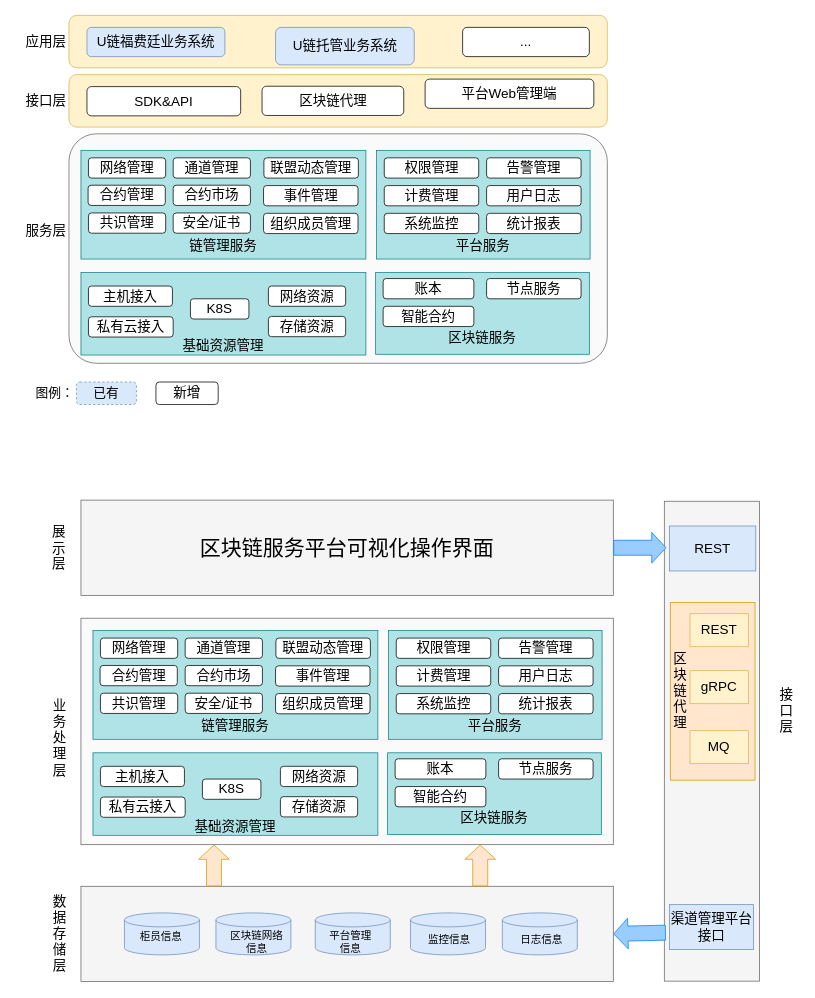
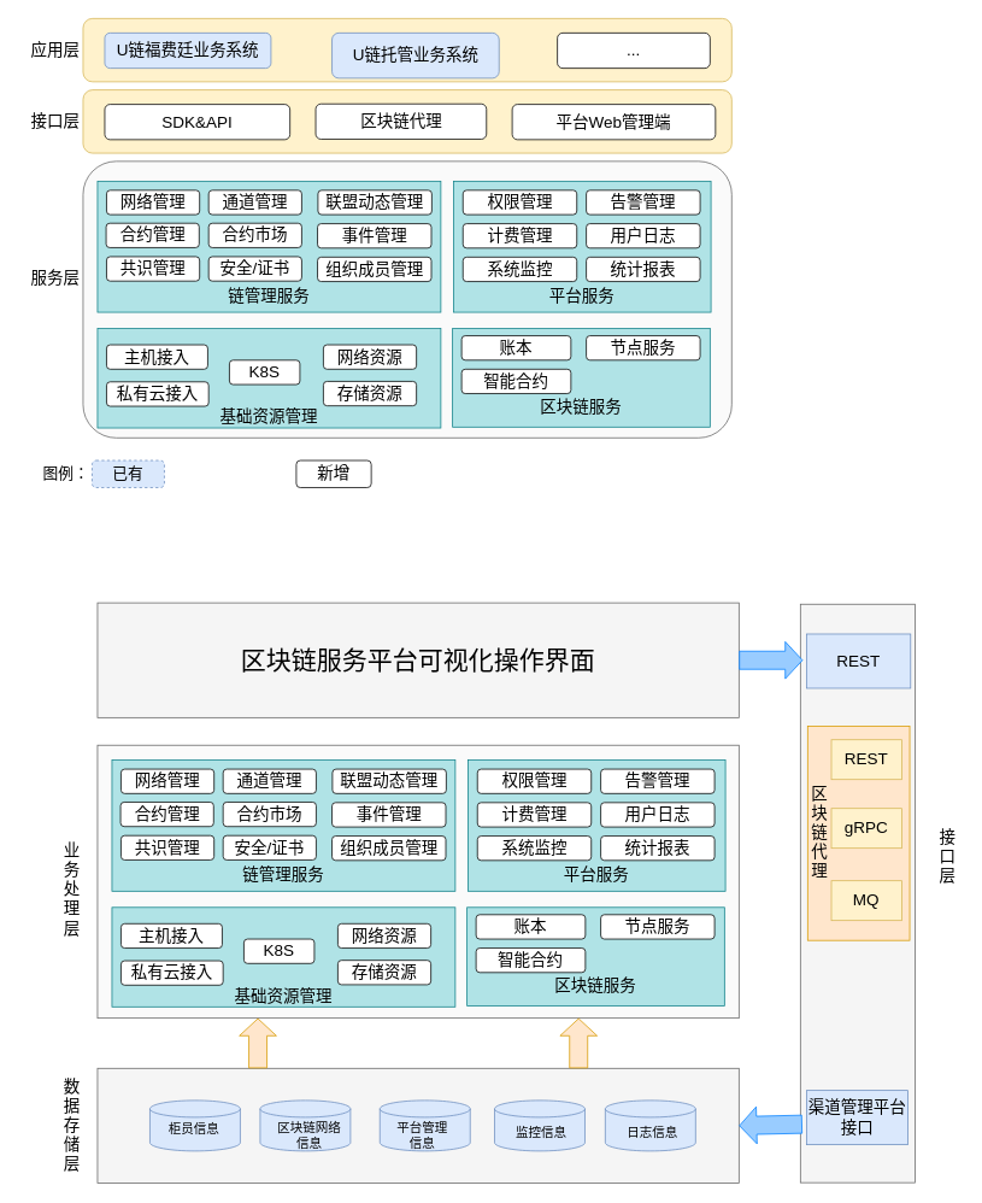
  <mxCell id="0" />
  <mxCell id="1" parent="0" />
  <mxCell id="2" value="" style="rounded=1;whiteSpace=wrap;html=1;fillColor=#fff2cc;strokeColor=#d6b656;" parent="1" vertex="1"><mxGeometry x="91" y="20" width="718" height="70" as="geometry" /></mxCell>
  <mxCell id="3" value="应用层" style="text;html=1;strokeColor=none;fillColor=none;align=center;verticalAlign=middle;whiteSpace=wrap;rounded=0;fontSize=18;" parent="1" vertex="1"><mxGeometry x="20" y="45" width="81" height="20" as="geometry" /></mxCell>
  <mxCell id="4" value="接口层" style="text;html=1;strokeColor=none;fillColor=none;align=center;verticalAlign=middle;whiteSpace=wrap;rounded=0;fontSize=18;" parent="1" vertex="1"><mxGeometry x="20" y="124" width="81" height="20" as="geometry" /></mxCell>
  <mxCell id="5" value="" style="rounded=1;whiteSpace=wrap;html=1;fillColor=#fff2cc;strokeColor=#d6b656;" parent="1" vertex="1"><mxGeometry x="91" y="99" width="718" height="70" as="geometry" /></mxCell>
  <mxCell id="6" value="SDK&amp;amp;API" style="rounded=1;whiteSpace=wrap;html=1;fontSize=18;" parent="1" vertex="1"><mxGeometry x="115" y="115" width="205" height="39" as="geometry" /></mxCell>
  <mxCell id="7" value="区块链代理" style="rounded=1;whiteSpace=wrap;html=1;fontSize=18;" parent="1" vertex="1"><mxGeometry x="348.5" y="114.5" width="189" height="39" as="geometry" /></mxCell>
- <mxCell id="8" value="平台Web管理端" style="rounded=1;whiteSpace=wrap;html=1;fontSize=18;" parent="1" vertex="1"><mxGeometry x="566" y="105" width="225" height="39" as="geometry" /></mxCell>
+ <mxCell id="8" value="平台Web管理端" style="rounded=1;whiteSpace=wrap;html=1;fontSize=18;" parent="1" vertex="1"><mxGeometry x="566" y="115" width="225" height="39" as="geometry" /></mxCell>
  <mxCell id="9" value="U链福费廷业务系统" style="rounded=1;whiteSpace=wrap;html=1;fontSize=18;fillColor=#dae8fc;strokeColor=#6c8ebf;" parent="1" vertex="1"><mxGeometry x="115" y="36" width="184" height="39" as="geometry" /></mxCell>
  <mxCell id="10" value="U链托管业务系统" style="rounded=1;whiteSpace=wrap;html=1;fontSize=18;fillColor=#dae8fc;strokeColor=#6c8ebf;" parent="1" vertex="1"><mxGeometry x="366.5" y="36" width="185" height="50" as="geometry" /></mxCell>
  <mxCell id="11" value="..." style="rounded=1;whiteSpace=wrap;html=1;fontSize=18;" parent="1" vertex="1"><mxGeometry x="616" y="36" width="169" height="39" as="geometry" /></mxCell>
  <mxCell id="12" value="" style="rounded=1;whiteSpace=wrap;html=1;fontSize=18;fillColor=#f5f5f5;strokeColor=#666666;glass=0;shadow=0;comic=0;arcSize=12;fillOpacity=50;fontColor=#333333;" parent="1" vertex="1"><mxGeometry x="91" y="178" width="718" height="306" as="geometry" /></mxCell>
  <mxCell id="13" value="服务层" style="text;html=1;strokeColor=none;fillColor=none;align=center;verticalAlign=middle;whiteSpace=wrap;rounded=0;fontSize=18;" parent="1" vertex="1"><mxGeometry x="20" y="297" width="81" height="20" as="geometry" /></mxCell>
  <mxCell id="14" value="&lt;br&gt;&lt;br&gt;&lt;br&gt;&lt;br&gt;&lt;br&gt;链管理服务&lt;br&gt;" style="rounded=0;whiteSpace=wrap;html=1;shadow=0;glass=0;comic=0;fontSize=18;fillColor=#b0e3e6;strokeColor=#0e8088;" parent="1" vertex="1"><mxGeometry x="107" y="200" width="380" height="145" as="geometry" /></mxCell>
  <mxCell id="15" value="网络管理" style="rounded=1;whiteSpace=wrap;html=1;shadow=0;glass=0;comic=0;fontSize=18;" parent="1" vertex="1"><mxGeometry x="117" y="210" width="103" height="27" as="geometry" /></mxCell>
  <mxCell id="16" value="通道管理" style="rounded=1;whiteSpace=wrap;html=1;shadow=0;glass=0;comic=0;fontSize=18;" parent="1" vertex="1"><mxGeometry x="230" y="210" width="103" height="27" as="geometry" /></mxCell>
  <mxCell id="17" value="合约管理" style="rounded=1;whiteSpace=wrap;html=1;shadow=0;glass=0;comic=0;fontSize=18;" parent="1" vertex="1"><mxGeometry x="116.5" y="246.5" width="103" height="27" as="geometry" /></mxCell>
  <mxCell id="18" value="合约市场" style="rounded=1;whiteSpace=wrap;html=1;shadow=0;glass=0;comic=0;fontSize=18;" parent="1" vertex="1"><mxGeometry x="230" y="246.5" width="103" height="27" as="geometry" /></mxCell>
  <mxCell id="19" value="联盟动态管理" style="rounded=1;whiteSpace=wrap;html=1;shadow=0;glass=0;comic=0;fontSize=18;" parent="1" vertex="1"><mxGeometry x="351" y="210" width="126" height="27" as="geometry" /></mxCell>
  <mxCell id="20" value="事件管理" style="rounded=1;whiteSpace=wrap;html=1;shadow=0;glass=0;comic=0;fontSize=18;" parent="1" vertex="1"><mxGeometry x="350.5" y="247" width="126" height="27" as="geometry" /></mxCell>
  <mxCell id="21" value="&lt;br&gt;&lt;br&gt;&lt;br&gt;&lt;br&gt;&lt;br&gt;平台服务&lt;br&gt;" style="rounded=0;whiteSpace=wrap;html=1;shadow=0;glass=0;comic=0;fontSize=18;fillColor=#b0e3e6;strokeColor=#0e8088;" parent="1" vertex="1"><mxGeometry x="501" y="200" width="285" height="145" as="geometry" /></mxCell>
  <mxCell id="22" value="组织成员管理" style="rounded=1;whiteSpace=wrap;html=1;shadow=0;glass=0;comic=0;fontSize=18;" parent="1" vertex="1"><mxGeometry x="350.5" y="284" width="126" height="27" as="geometry" /></mxCell>
  <mxCell id="23" value="计费管理" style="rounded=1;whiteSpace=wrap;html=1;shadow=0;glass=0;comic=0;fontSize=18;" parent="1" vertex="1"><mxGeometry x="511.5" y="247" width="126" height="27" as="geometry" /></mxCell>
  <mxCell id="24" value="告警管理" style="rounded=1;whiteSpace=wrap;html=1;shadow=0;glass=0;comic=0;fontSize=18;" parent="1" vertex="1"><mxGeometry x="648" y="210" width="126" height="27" as="geometry" /></mxCell>
  <mxCell id="25" value="用户日志" style="rounded=1;whiteSpace=wrap;html=1;shadow=0;glass=0;comic=0;fontSize=18;" parent="1" vertex="1"><mxGeometry x="648" y="247" width="126" height="27" as="geometry" /></mxCell>
  <mxCell id="26" value="系统监控" style="rounded=1;whiteSpace=wrap;html=1;shadow=0;glass=0;comic=0;fontSize=18;" parent="1" vertex="1"><mxGeometry x="511.5" y="284" width="126" height="27" as="geometry" /></mxCell>
  <mxCell id="27" value="统计报表" style="rounded=1;whiteSpace=wrap;html=1;shadow=0;glass=0;comic=0;fontSize=18;" parent="1" vertex="1"><mxGeometry x="648" y="284" width="126" height="27" as="geometry" /></mxCell>
  <mxCell id="28" value="&lt;br&gt;&lt;br&gt;&lt;br&gt;区块链服务&lt;br&gt;" style="rounded=0;whiteSpace=wrap;html=1;shadow=0;glass=0;comic=0;fontSize=18;fillColor=#b0e3e6;strokeColor=#0e8088;" parent="1" vertex="1"><mxGeometry x="500" y="363" width="285" height="109" as="geometry" /></mxCell>
  <mxCell id="29" value="账本" style="rounded=1;whiteSpace=wrap;html=1;shadow=0;glass=0;comic=0;fontSize=18;fillColor=#FFFFFF;strokeColor=#000000;" parent="1" vertex="1"><mxGeometry x="510" y="371" width="121" height="27" as="geometry" /></mxCell>
  <mxCell id="30" value="节点服务" style="rounded=1;whiteSpace=wrap;html=1;shadow=0;glass=0;comic=0;fontSize=18;fillColor=#FFFFFF;strokeColor=#000000;" parent="1" vertex="1"><mxGeometry x="648" y="371" width="126" height="27" as="geometry" /></mxCell>
  <mxCell id="31" value="智能合约" style="rounded=1;whiteSpace=wrap;html=1;shadow=0;glass=0;comic=0;fontSize=18;fillColor=#FFFFFF;strokeColor=#000000;" parent="1" vertex="1"><mxGeometry x="510" y="408" width="121" height="27" as="geometry" /></mxCell>
  <mxCell id="32" value="&lt;br&gt;&lt;br&gt;&lt;br&gt;&lt;br&gt;基础资源管理&lt;br&gt;" style="rounded=0;whiteSpace=wrap;html=1;shadow=0;glass=0;comic=0;fontSize=18;fillColor=#b0e3e6;strokeColor=#0e8088;" parent="1" vertex="1"><mxGeometry x="107" y="363" width="380" height="110" as="geometry" /></mxCell>
  <mxCell id="33" value="共识管理" style="rounded=1;whiteSpace=wrap;html=1;shadow=0;glass=0;comic=0;fontSize=18;" parent="1" vertex="1"><mxGeometry x="117" y="283.5" width="103" height="27" as="geometry" /></mxCell>
  <mxCell id="34" value="安全/证书" style="rounded=1;whiteSpace=wrap;html=1;shadow=0;glass=0;comic=0;fontSize=18;" parent="1" vertex="1"><mxGeometry x="230" y="283.5" width="103" height="27" as="geometry" /></mxCell>
  <mxCell id="35" value="权限管理" style="rounded=1;whiteSpace=wrap;html=1;shadow=0;glass=0;comic=0;fontSize=18;" parent="1" vertex="1"><mxGeometry x="511.5" y="210" width="126" height="27" as="geometry" /></mxCell>
  <mxCell id="36" value="主机接入" style="rounded=1;whiteSpace=wrap;html=1;shadow=0;glass=0;comic=0;fontSize=18;" parent="1" vertex="1"><mxGeometry x="117" y="381" width="112" height="27" as="geometry" /></mxCell>
  <mxCell id="37" value="私有云接入" style="rounded=1;whiteSpace=wrap;html=1;shadow=0;glass=0;comic=0;fontSize=18;" parent="1" vertex="1"><mxGeometry x="117" y="422" width="113" height="27" as="geometry" /></mxCell>
  <mxCell id="38" value="K8S" style="rounded=1;whiteSpace=wrap;html=1;shadow=0;glass=0;comic=0;fontSize=18;" parent="1" vertex="1"><mxGeometry x="253" y="398" width="78" height="27" as="geometry" /></mxCell>
  <mxCell id="39" value="存储资源" style="rounded=1;whiteSpace=wrap;html=1;shadow=0;glass=0;comic=0;fontSize=18;" parent="1" vertex="1"><mxGeometry x="357" y="421.5" width="103" height="27" as="geometry" /></mxCell>
  <mxCell id="40" value="网络资源" style="rounded=1;whiteSpace=wrap;html=1;shadow=0;glass=0;comic=0;fontSize=18;" parent="1" vertex="1"><mxGeometry x="357" y="381" width="103" height="27" as="geometry" /></mxCell>
  <mxCell id="41" value="已有" style="rounded=1;whiteSpace=wrap;html=1;fillColor=#dae8fc;fontSize=17;strokeColor=#6c8ebf;dashed=1;" parent="1" vertex="1"><mxGeometry x="101" y="509" width="80" height="30" as="geometry" /></mxCell>
- <mxCell id="42" value="新增" style="rounded=1;whiteSpace=wrap;html=1;fontSize=18;fillColor=#FFFFFF;" parent="1" vertex="1"><mxGeometry x="207" y="509" width="83" height="30" as="geometry" /></mxCell>
+ <mxCell id="42" value="新增" style="rounded=1;whiteSpace=wrap;html=1;fontSize=18;fillColor=#FFFFFF;" parent="1" vertex="1"><mxGeometry x="327" y="509" width="83" height="30" as="geometry" /></mxCell>
  <mxCell id="43" value="图例：" style="text;html=1;strokeColor=none;fillColor=none;align=center;verticalAlign=middle;whiteSpace=wrap;rounded=0;fontSize=17;" parent="1" vertex="1"><mxGeometry x="44" y="515" width="57" height="20" as="geometry" /></mxCell>
  <mxCell id="44" value="" style="rounded=0;whiteSpace=wrap;html=1;fontSize=18;fillColor=#f5f5f5;strokeColor=#666666;glass=0;shadow=0;comic=0;arcSize=12;fillOpacity=50;fontColor=#333333;" parent="1" vertex="1"><mxGeometry x="107" y="824" width="710" height="302" as="geometry" /></mxCell>
  <mxCell id="45" value="&lt;br&gt;&lt;br&gt;&lt;br&gt;&lt;br&gt;&lt;br&gt;链管理服务&lt;br&gt;" style="rounded=0;whiteSpace=wrap;html=1;shadow=0;glass=0;comic=0;fontSize=18;fillColor=#b0e3e6;strokeColor=#0e8088;" parent="1" vertex="1"><mxGeometry x="123" y="840.5" width="380" height="145" as="geometry" /></mxCell>
  <mxCell id="46" value="网络管理" style="rounded=1;whiteSpace=wrap;html=1;shadow=0;glass=0;comic=0;fontSize=18;" parent="1" vertex="1"><mxGeometry x="133" y="850.5" width="103" height="27" as="geometry" /></mxCell>
  <mxCell id="47" value="通道管理" style="rounded=1;whiteSpace=wrap;html=1;shadow=0;glass=0;comic=0;fontSize=18;" parent="1" vertex="1"><mxGeometry x="246" y="850.5" width="103" height="27" as="geometry" /></mxCell>
  <mxCell id="48" value="合约管理" style="rounded=1;whiteSpace=wrap;html=1;shadow=0;glass=0;comic=0;fontSize=18;" parent="1" vertex="1"><mxGeometry x="132.5" y="887" width="103" height="27" as="geometry" /></mxCell>
  <mxCell id="49" value="合约市场" style="rounded=1;whiteSpace=wrap;html=1;shadow=0;glass=0;comic=0;fontSize=18;" parent="1" vertex="1"><mxGeometry x="246" y="887" width="103" height="27" as="geometry" /></mxCell>
  <mxCell id="50" value="联盟动态管理" style="rounded=1;whiteSpace=wrap;html=1;shadow=0;glass=0;comic=0;fontSize=18;" parent="1" vertex="1"><mxGeometry x="367" y="850.5" width="126" height="27" as="geometry" /></mxCell>
  <mxCell id="51" value="事件管理" style="rounded=1;whiteSpace=wrap;html=1;shadow=0;glass=0;comic=0;fontSize=18;" parent="1" vertex="1"><mxGeometry x="366.5" y="887.5" width="126" height="27" as="geometry" /></mxCell>
  <mxCell id="52" value="&lt;br&gt;&lt;br&gt;&lt;br&gt;&lt;br&gt;&lt;br&gt;平台服务&lt;br&gt;" style="rounded=0;whiteSpace=wrap;html=1;shadow=0;glass=0;comic=0;fontSize=18;fillColor=#b0e3e6;strokeColor=#0e8088;" parent="1" vertex="1"><mxGeometry x="517" y="840.5" width="285" height="145" as="geometry" /></mxCell>
  <mxCell id="53" value="组织成员管理" style="rounded=1;whiteSpace=wrap;html=1;shadow=0;glass=0;comic=0;fontSize=18;" parent="1" vertex="1"><mxGeometry x="366.5" y="924.5" width="126" height="27" as="geometry" /></mxCell>
  <mxCell id="54" value="计费管理" style="rounded=1;whiteSpace=wrap;html=1;shadow=0;glass=0;comic=0;fontSize=18;" parent="1" vertex="1"><mxGeometry x="527.5" y="887.5" width="126" height="27" as="geometry" /></mxCell>
  <mxCell id="55" value="告警管理" style="rounded=1;whiteSpace=wrap;html=1;shadow=0;glass=0;comic=0;fontSize=18;" parent="1" vertex="1"><mxGeometry x="664" y="850.5" width="126" height="27" as="geometry" /></mxCell>
  <mxCell id="56" value="用户日志" style="rounded=1;whiteSpace=wrap;html=1;shadow=0;glass=0;comic=0;fontSize=18;" parent="1" vertex="1"><mxGeometry x="664" y="887.5" width="126" height="27" as="geometry" /></mxCell>
  <mxCell id="57" value="系统监控" style="rounded=1;whiteSpace=wrap;html=1;shadow=0;glass=0;comic=0;fontSize=18;" parent="1" vertex="1"><mxGeometry x="527.5" y="924.5" width="126" height="27" as="geometry" /></mxCell>
  <mxCell id="58" value="统计报表" style="rounded=1;whiteSpace=wrap;html=1;shadow=0;glass=0;comic=0;fontSize=18;" parent="1" vertex="1"><mxGeometry x="664" y="924.5" width="126" height="27" as="geometry" /></mxCell>
  <mxCell id="59" value="&lt;br&gt;&lt;br&gt;&lt;br&gt;区块链服务&lt;br&gt;" style="rounded=0;whiteSpace=wrap;html=1;shadow=0;glass=0;comic=0;fontSize=18;fillColor=#b0e3e6;strokeColor=#0e8088;" parent="1" vertex="1"><mxGeometry x="516" y="1003.5" width="285" height="109" as="geometry" /></mxCell>
  <mxCell id="60" value="账本" style="rounded=1;whiteSpace=wrap;html=1;shadow=0;glass=0;comic=0;fontSize=18;fillColor=#FFFFFF;strokeColor=#000000;" parent="1" vertex="1"><mxGeometry x="526" y="1011.5" width="121" height="27" as="geometry" /></mxCell>
  <mxCell id="61" value="节点服务" style="rounded=1;whiteSpace=wrap;html=1;shadow=0;glass=0;comic=0;fontSize=18;fillColor=#FFFFFF;strokeColor=#000000;" parent="1" vertex="1"><mxGeometry x="664" y="1011.5" width="126" height="27" as="geometry" /></mxCell>
  <mxCell id="62" value="智能合约" style="rounded=1;whiteSpace=wrap;html=1;shadow=0;glass=0;comic=0;fontSize=18;fillColor=#FFFFFF;strokeColor=#000000;" parent="1" vertex="1"><mxGeometry x="526" y="1048.5" width="121" height="27" as="geometry" /></mxCell>
  <mxCell id="63" value="&lt;br&gt;&lt;br&gt;&lt;br&gt;&lt;br&gt;基础资源管理&lt;br&gt;" style="rounded=0;whiteSpace=wrap;html=1;shadow=0;glass=0;comic=0;fontSize=18;fillColor=#b0e3e6;strokeColor=#0e8088;" parent="1" vertex="1"><mxGeometry x="123" y="1003.5" width="380" height="110" as="geometry" /></mxCell>
  <mxCell id="64" value="共识管理" style="rounded=1;whiteSpace=wrap;html=1;shadow=0;glass=0;comic=0;fontSize=18;" parent="1" vertex="1"><mxGeometry x="133" y="924" width="103" height="27" as="geometry" /></mxCell>
  <mxCell id="65" value="安全/证书" style="rounded=1;whiteSpace=wrap;html=1;shadow=0;glass=0;comic=0;fontSize=18;" parent="1" vertex="1"><mxGeometry x="246" y="924" width="103" height="27" as="geometry" /></mxCell>
  <mxCell id="66" value="权限管理" style="rounded=1;whiteSpace=wrap;html=1;shadow=0;glass=0;comic=0;fontSize=18;" parent="1" vertex="1"><mxGeometry x="527.5" y="850.5" width="126" height="27" as="geometry" /></mxCell>
  <mxCell id="67" value="主机接入" style="rounded=1;whiteSpace=wrap;html=1;shadow=0;glass=0;comic=0;fontSize=18;" parent="1" vertex="1"><mxGeometry x="133" y="1021.5" width="112" height="27" as="geometry" /></mxCell>
  <mxCell id="68" value="私有云接入" style="rounded=1;whiteSpace=wrap;html=1;shadow=0;glass=0;comic=0;fontSize=18;" parent="1" vertex="1"><mxGeometry x="133" y="1062.5" width="113" height="27" as="geometry" /></mxCell>
  <mxCell id="69" value="K8S" style="rounded=1;whiteSpace=wrap;html=1;shadow=0;glass=0;comic=0;fontSize=18;" parent="1" vertex="1"><mxGeometry x="269" y="1038.5" width="78" height="27" as="geometry" /></mxCell>
  <mxCell id="70" value="存储资源" style="rounded=1;whiteSpace=wrap;html=1;shadow=0;glass=0;comic=0;fontSize=18;" parent="1" vertex="1"><mxGeometry x="373" y="1062" width="103" height="27" as="geometry" /></mxCell>
  <mxCell id="71" value="网络资源" style="rounded=1;whiteSpace=wrap;html=1;shadow=0;glass=0;comic=0;fontSize=18;" parent="1" vertex="1"><mxGeometry x="373" y="1021.5" width="103" height="27" as="geometry" /></mxCell>
  <mxCell id="72" value="" style="rounded=0;whiteSpace=wrap;html=1;strokeColor=#666666;fillColor=#F5F5F5;" parent="1" vertex="1"><mxGeometry x="107" y="1181.5" width="710" height="127" as="geometry" /></mxCell>
  <mxCell id="73" value="" style="rounded=0;whiteSpace=wrap;html=1;strokeColor=#666666;fillColor=#F5F5F5;direction=south;" parent="1" vertex="1"><mxGeometry x="885" y="668" width="127" height="640" as="geometry" /></mxCell>
  <mxCell id="74" value="" style="shape=flexArrow;endArrow=classic;html=1;entryX=0.25;entryY=1;entryDx=0;entryDy=0;exitX=0.25;exitY=0;exitDx=0;exitDy=0;width=20;fillColor=#ffe6cc;strokeColor=#d79b00;" parent="1" source="72" target="44" edge="1"><mxGeometry width="50" height="50" relative="1" as="geometry"><mxPoint x="246" y="1199" as="sourcePoint" /><mxPoint x="296" y="1149" as="targetPoint" /></mxGeometry></mxCell>
  <mxCell id="75" value="" style="shape=flexArrow;endArrow=classic;html=1;entryX=0.75;entryY=1;entryDx=0;entryDy=0;exitX=0.75;exitY=0;exitDx=0;exitDy=0;width=20;fillColor=#ffe6cc;strokeColor=#d79b00;" parent="1" source="72" target="44" edge="1"><mxGeometry width="50" height="50" relative="1" as="geometry"><mxPoint x="516" y="1206" as="sourcePoint" /><mxPoint x="566" y="1156" as="targetPoint" /></mxGeometry></mxCell>
  <mxCell id="76" value="&lt;font style=&quot;font-size: 28px&quot;&gt;区块链服务平台可视化操作界面&lt;/font&gt;" style="rounded=0;whiteSpace=wrap;html=1;strokeColor=#666666;fillColor=#F5F5F5;" parent="1" vertex="1"><mxGeometry x="107" y="666.5" width="710" height="127" as="geometry" /></mxCell>
  <mxCell id="77" value="" style="strokeWidth=1;html=1;shape=mxgraph.flowchart.database;whiteSpace=wrap;rounded=0;fillColor=#dae8fc;fontSize=20;strokeColor=#6c8ebf;" parent="1" vertex="1"><mxGeometry x="287" y="1217" width="100" height="56" as="geometry" /></mxCell>
  <mxCell id="78" value="区块链网络&lt;br&gt;信息" style="text;html=1;resizable=0;points=[];autosize=1;align=center;verticalAlign=top;spacingTop=-4;fontSize=14;" parent="1" vertex="1"><mxGeometry x="300.5" y="1236" width="80" height="34" as="geometry" /></mxCell>
  <mxCell id="79" value="" style="strokeWidth=1;html=1;shape=mxgraph.flowchart.database;whiteSpace=wrap;rounded=0;fillColor=#dae8fc;fontSize=20;strokeColor=#6c8ebf;" parent="1" vertex="1"><mxGeometry x="165" y="1217" width="100" height="56" as="geometry" /></mxCell>
  <mxCell id="80" value="柜员信息" style="text;html=1;resizable=0;points=[];autosize=1;align=left;verticalAlign=top;spacingTop=-4;fontSize=14;" parent="1" vertex="1"><mxGeometry x="184" y="1238" width="90" height="24" as="geometry" /></mxCell>
  <mxCell id="81" value="" style="strokeWidth=1;html=1;shape=mxgraph.flowchart.database;whiteSpace=wrap;rounded=0;fillColor=#dae8fc;fontSize=20;strokeColor=#6c8ebf;" parent="1" vertex="1"><mxGeometry x="419.5" y="1217" width="100" height="56" as="geometry" /></mxCell>
  <mxCell id="82" value="平台管理&lt;br&gt;信息" style="text;html=1;resizable=0;points=[];autosize=1;align=center;verticalAlign=top;spacingTop=-4;fontSize=14;" parent="1" vertex="1"><mxGeometry x="433" y="1236" width="66" height="34" as="geometry" /></mxCell>
  <mxCell id="83" value="" style="strokeWidth=1;html=1;shape=mxgraph.flowchart.database;whiteSpace=wrap;rounded=0;fillColor=#dae8fc;fontSize=20;strokeColor=#6c8ebf;" parent="1" vertex="1"><mxGeometry x="546.5" y="1217" width="100" height="56" as="geometry" /></mxCell>
  <mxCell id="84" value="监控信息" style="text;html=1;resizable=0;points=[];autosize=1;align=center;verticalAlign=top;spacingTop=-4;fontSize=14;" parent="1" vertex="1"><mxGeometry x="565" y="1241" width="66" height="17" as="geometry" /></mxCell>
  <mxCell id="85" value="" style="strokeWidth=1;html=1;shape=mxgraph.flowchart.database;whiteSpace=wrap;rounded=0;fillColor=#dae8fc;fontSize=20;strokeColor=#6c8ebf;" parent="1" vertex="1"><mxGeometry x="669" y="1217" width="100" height="56" as="geometry" /></mxCell>
  <mxCell id="86" value="日志信息" style="text;html=1;resizable=0;points=[];autosize=1;align=center;verticalAlign=top;spacingTop=-4;fontSize=14;" parent="1" vertex="1"><mxGeometry x="687.5" y="1242" width="66" height="17" as="geometry" /></mxCell>
- <mxCell id="87" value="展示层" style="rounded=0;whiteSpace=wrap;html=1;strokeWidth=1;fontSize=18;align=center;strokeColor=none;" parent="1" vertex="1"><mxGeometry x="62" y="667.5" width="32" height="127" as="geometry" /></mxCell>
  <mxCell id="88" value="业务处理层" style="rounded=0;whiteSpace=wrap;html=1;strokeWidth=1;fontSize=18;align=center;strokeColor=none;" parent="1" vertex="1"><mxGeometry x="62.5" y="824" width="32" height="320" as="geometry" /></mxCell>
  <mxCell id="89" value="数据存储层" style="rounded=0;whiteSpace=wrap;html=1;strokeWidth=1;fontSize=18;align=center;strokeColor=none;" parent="1" vertex="1"><mxGeometry x="62.5" y="1181.5" width="32" height="127" as="geometry" /></mxCell>
  <mxCell id="90" value="接口层" style="rounded=0;whiteSpace=wrap;html=1;strokeWidth=1;fontSize=18;align=center;strokeColor=none;" parent="1" vertex="1"><mxGeometry x="1032" y="884.5" width="32" height="127" as="geometry" /></mxCell>
  <mxCell id="91" value="渠道管理平台接口" style="rounded=0;whiteSpace=wrap;html=1;strokeColor=#6c8ebf;strokeWidth=1;fillColor=#dae8fc;fontSize=18;align=center;" parent="1" vertex="1"><mxGeometry x="892" y="1206" width="112" height="60" as="geometry" /></mxCell>
  <mxCell id="92" value="" style="shape=flexArrow;endArrow=classic;html=1;strokeColor=#007FFF;fillColor=#99CCFF;fontSize=18;entryX=1;entryY=0.5;entryDx=0;entryDy=0;exitX=0.899;exitY=0.984;exitDx=0;exitDy=0;exitPerimeter=0;width=20;" parent="1" source="73" target="72" edge="1"><mxGeometry width="50" height="50" relative="1" as="geometry"><mxPoint x="1130" y="1315" as="sourcePoint" /><mxPoint x="1180" y="1265" as="targetPoint" /></mxGeometry></mxCell>
  <mxCell id="93" value="" style="shape=flexArrow;endArrow=classic;html=1;strokeColor=#007FFF;fillColor=#99CCFF;fontSize=18;width=20;" parent="1" source="76" edge="1"><mxGeometry width="50" height="50" relative="1" as="geometry"><mxPoint x="817" y="780" as="sourcePoint" /><mxPoint x="887.711" y="730" as="targetPoint" /></mxGeometry></mxCell>
  <mxCell id="94" value="" style="rounded=0;whiteSpace=wrap;html=1;strokeColor=#d79b00;strokeWidth=1;fillColor=#ffe6cc;fontSize=18;align=center;" parent="1" vertex="1"><mxGeometry x="893" y="803" width="113" height="237" as="geometry" /></mxCell>
  <mxCell id="95" value="区块链代理" style="rounded=0;whiteSpace=wrap;html=1;strokeWidth=1;fontSize=18;align=center;strokeColor=none;fillColor=none;" parent="1" vertex="1"><mxGeometry x="893" y="809" width="27" height="224" as="geometry" /></mxCell>
  <mxCell id="96" value="REST" style="rounded=0;whiteSpace=wrap;html=1;strokeColor=#d6b656;strokeWidth=1;fillColor=#fff2cc;fontSize=18;align=center;" parent="1" vertex="1"><mxGeometry x="919.285" y="818" width="77.844" height="44" as="geometry" /></mxCell>
  <mxCell id="97" value="gRPC" style="rounded=0;whiteSpace=wrap;html=1;strokeColor=#d6b656;strokeWidth=1;fillColor=#fff2cc;fontSize=18;align=center;" parent="1" vertex="1"><mxGeometry x="919.285" y="894" width="77.844" height="44" as="geometry" /></mxCell>
  <mxCell id="98" value="MQ" style="rounded=0;whiteSpace=wrap;html=1;strokeColor=#d6b656;strokeWidth=1;fillColor=#fff2cc;fontSize=18;align=center;" parent="1" vertex="1"><mxGeometry x="919.285" y="974" width="77.844" height="44" as="geometry" /></mxCell>
  <mxCell id="99" value="REST" style="rounded=0;whiteSpace=wrap;html=1;strokeColor=#6c8ebf;strokeWidth=1;fillColor=#dae8fc;fontSize=18;align=center;" parent="1" vertex="1"><mxGeometry x="892" y="701" width="115" height="60" as="geometry" /></mxCell>
